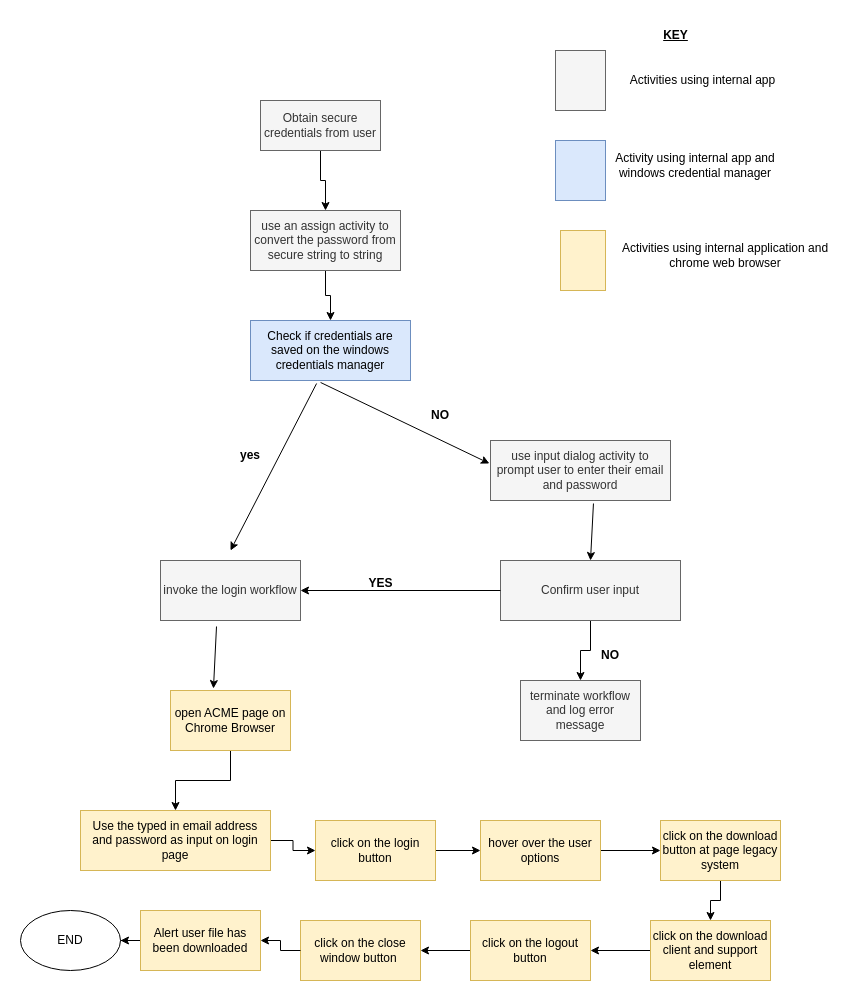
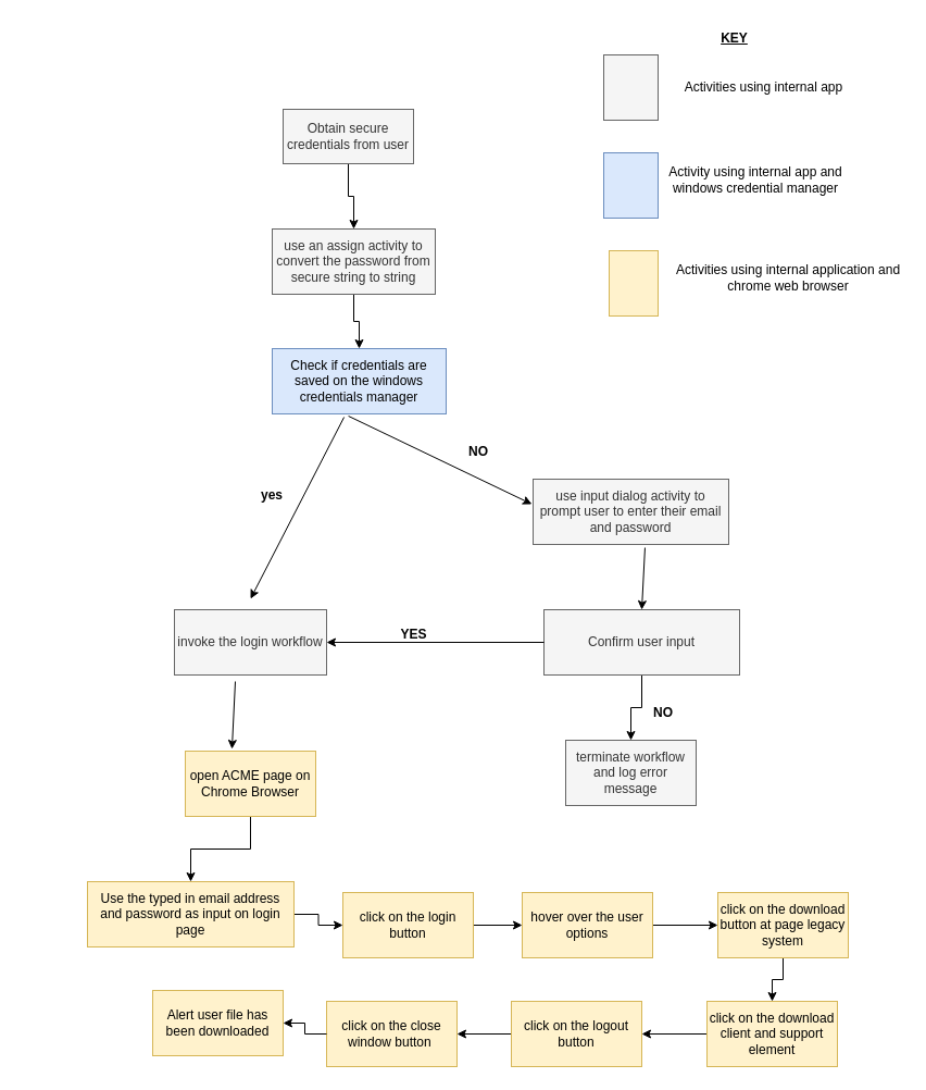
  <mxCell id="0" />
  <mxCell id="1" parent="0" />
  <mxCell id="2" value="" style="edgeStyle=orthogonalEdgeStyle;rounded=0;orthogonalLoop=1;jettySize=auto;html=1;" parent="1" source="3" target="5" edge="1"><mxGeometry relative="1" as="geometry" /></mxCell>
  <mxCell id="3" value="Obtain secure credentials from user" style="rounded=0;whiteSpace=wrap;html=1;fillColor=#f5f5f5;fontColor=#333333;strokeColor=#666666;" parent="1" vertex="1"><mxGeometry x="260" y="100" width="120" height="50" as="geometry" /></mxCell>
  <mxCell id="4" value="" style="edgeStyle=orthogonalEdgeStyle;rounded=0;orthogonalLoop=1;jettySize=auto;html=1;" parent="1" source="5" target="6" edge="1"><mxGeometry relative="1" as="geometry" /></mxCell>
  <mxCell id="5" value="use an assign activity to convert the password from secure string to string" style="rounded=0;whiteSpace=wrap;html=1;fillColor=#f5f5f5;fontColor=#333333;strokeColor=#666666;" parent="1" vertex="1"><mxGeometry x="250" y="210" width="150" height="60" as="geometry" /></mxCell>
  <mxCell id="6" value="Check if credentials are saved on the windows credentials manager" style="rounded=0;whiteSpace=wrap;html=1;fillColor=#dae8fc;strokeColor=#6c8ebf;" parent="1" vertex="1"><mxGeometry x="250" y="320" width="160" height="60" as="geometry" /></mxCell>
  <mxCell id="7" value="use input dialog activity to prompt user to enter their email and password" style="rounded=0;whiteSpace=wrap;html=1;fillColor=#f5f5f5;fontColor=#333333;strokeColor=#666666;" parent="1" vertex="1"><mxGeometry x="490" y="440" width="180" height="60" as="geometry" /></mxCell>
  <mxCell id="8" value="" style="edgeStyle=orthogonalEdgeStyle;rounded=0;orthogonalLoop=1;jettySize=auto;html=1;" parent="1" source="9" target="10" edge="1"><mxGeometry relative="1" as="geometry" /></mxCell>
  <mxCell id="9" value="Confirm user input" style="rounded=0;whiteSpace=wrap;html=1;fillColor=#f5f5f5;fontColor=#333333;strokeColor=#666666;" parent="1" vertex="1"><mxGeometry x="500" y="560" width="180" height="60" as="geometry" /></mxCell>
  <mxCell id="10" value="terminate workflow and log error message" style="rounded=0;whiteSpace=wrap;html=1;fillColor=#f5f5f5;fontColor=#333333;strokeColor=#666666;" parent="1" vertex="1"><mxGeometry x="520" y="680" width="120" height="60" as="geometry" /></mxCell>
  <mxCell id="11" value="invoke the login workflow" style="rounded=0;whiteSpace=wrap;html=1;fillColor=#f5f5f5;fontColor=#333333;strokeColor=#666666;" parent="1" vertex="1"><mxGeometry x="160" y="560" width="140" height="60" as="geometry" /></mxCell>
  <mxCell id="12" value="" style="edgeStyle=orthogonalEdgeStyle;rounded=0;orthogonalLoop=1;jettySize=auto;html=1;" parent="1" source="13" target="15" edge="1"><mxGeometry relative="1" as="geometry" /></mxCell>
  <mxCell id="13" value="open ACME page on Chrome Browser" style="rounded=0;whiteSpace=wrap;html=1;fillColor=#fff2cc;strokeColor=#d6b656;" parent="1" vertex="1"><mxGeometry x="170" y="690" width="120" height="60" as="geometry" /></mxCell>
  <mxCell id="14" value="" style="edgeStyle=orthogonalEdgeStyle;rounded=0;orthogonalLoop=1;jettySize=auto;html=1;" parent="1" source="15" target="17" edge="1"><mxGeometry relative="1" as="geometry" /></mxCell>
  <mxCell id="15" value="Use the typed in email address and password as input on login page" style="rounded=0;whiteSpace=wrap;html=1;fillColor=#fff2cc;strokeColor=#d6b656;" parent="1" vertex="1"><mxGeometry x="80" y="810" width="190" height="60" as="geometry" /></mxCell>
  <mxCell id="16" value="" style="edgeStyle=orthogonalEdgeStyle;rounded=0;orthogonalLoop=1;jettySize=auto;html=1;" parent="1" source="17" target="19" edge="1"><mxGeometry relative="1" as="geometry" /></mxCell>
  <mxCell id="17" value="click on the login button" style="rounded=0;whiteSpace=wrap;html=1;fillColor=#fff2cc;strokeColor=#d6b656;" parent="1" vertex="1"><mxGeometry x="315" y="820" width="120" height="60" as="geometry" /></mxCell>
  <mxCell id="18" value="" style="edgeStyle=orthogonalEdgeStyle;rounded=0;orthogonalLoop=1;jettySize=auto;html=1;" parent="1" source="19" target="23" edge="1"><mxGeometry relative="1" as="geometry" /></mxCell>
  <mxCell id="19" value="hover over the user options" style="rounded=0;whiteSpace=wrap;html=1;fillColor=#fff2cc;strokeColor=#d6b656;" parent="1" vertex="1"><mxGeometry x="480" y="820" width="120" height="60" as="geometry" /></mxCell>
  <mxCell id="20" value="" style="edgeStyle=orthogonalEdgeStyle;rounded=0;orthogonalLoop=1;jettySize=auto;html=1;" parent="1" source="21" target="25" edge="1"><mxGeometry relative="1" as="geometry" /></mxCell>
  <mxCell id="21" value="click on the download client and support element" style="rounded=0;whiteSpace=wrap;html=1;fillColor=#fff2cc;strokeColor=#d6b656;" parent="1" vertex="1"><mxGeometry x="650" y="920" width="120" height="60" as="geometry" /></mxCell>
  <mxCell id="22" value="" style="edgeStyle=orthogonalEdgeStyle;rounded=0;orthogonalLoop=1;jettySize=auto;html=1;" parent="1" source="23" target="21" edge="1"><mxGeometry relative="1" as="geometry" /></mxCell>
  <mxCell id="23" value="click on the download button at page legacy system" style="rounded=0;whiteSpace=wrap;html=1;fillColor=#fff2cc;strokeColor=#d6b656;" parent="1" vertex="1"><mxGeometry x="660" y="820" width="120" height="60" as="geometry" /></mxCell>
  <mxCell id="24" value="" style="edgeStyle=orthogonalEdgeStyle;rounded=0;orthogonalLoop=1;jettySize=auto;html=1;" parent="1" source="25" target="27" edge="1"><mxGeometry relative="1" as="geometry" /></mxCell>
  <mxCell id="25" value="click on the logout button" style="rounded=0;whiteSpace=wrap;html=1;fillColor=#fff2cc;strokeColor=#d6b656;" parent="1" vertex="1"><mxGeometry x="470" y="920" width="120" height="60" as="geometry" /></mxCell>
- <mxCell id="26" value="" style="edgeStyle=orthogonalEdgeStyle;rounded=0;orthogonalLoop=1;jettySize=auto;html=1;" parent="1" source="46" target="28" edge="1"><mxGeometry relative="1" as="geometry" /></mxCell>
  <mxCell id="27" value="click on the close window button&amp;nbsp;" style="rounded=0;whiteSpace=wrap;html=1;fillColor=#fff2cc;strokeColor=#d6b656;" parent="1" vertex="1"><mxGeometry x="300" y="920" width="120" height="60" as="geometry" /></mxCell>
- <mxCell id="28" value="END" style="ellipse;whiteSpace=wrap;html=1;" parent="1" vertex="1"><mxGeometry x="20" y="910" width="100" height="60" as="geometry" /></mxCell>
  <mxCell id="29" value="" style="endArrow=classic;html=1;rounded=0;exitX=0.413;exitY=1.05;exitDx=0;exitDy=0;exitPerimeter=0;" parent="1" source="6" edge="1"><mxGeometry width="50" height="50" relative="1" as="geometry"><mxPoint x="410" y="530" as="sourcePoint" /><mxPoint x="230" y="550" as="targetPoint" /></mxGeometry></mxCell>
  <mxCell id="30" value="" style="endArrow=classic;html=1;rounded=0;exitX=0.438;exitY=1.033;exitDx=0;exitDy=0;exitPerimeter=0;entryX=-0.006;entryY=0.383;entryDx=0;entryDy=0;entryPerimeter=0;" parent="1" source="6" target="7" edge="1"><mxGeometry width="50" height="50" relative="1" as="geometry"><mxPoint x="410" y="530" as="sourcePoint" /><mxPoint x="460" y="480" as="targetPoint" /></mxGeometry></mxCell>
  <mxCell id="31" value="" style="endArrow=classic;html=1;rounded=0;entryX=0.5;entryY=0;entryDx=0;entryDy=0;exitX=0.572;exitY=1.05;exitDx=0;exitDy=0;exitPerimeter=0;" parent="1" source="7" target="9" edge="1"><mxGeometry width="50" height="50" relative="1" as="geometry"><mxPoint x="410" y="630" as="sourcePoint" /><mxPoint x="460" y="580" as="targetPoint" /></mxGeometry></mxCell>
  <mxCell id="32" value="" style="endArrow=classic;html=1;rounded=0;entryX=0.358;entryY=-0.033;entryDx=0;entryDy=0;entryPerimeter=0;exitX=0.4;exitY=1.1;exitDx=0;exitDy=0;exitPerimeter=0;" parent="1" source="11" target="13" edge="1"><mxGeometry width="50" height="50" relative="1" as="geometry"><mxPoint x="410" y="630" as="sourcePoint" /><mxPoint x="460" y="580" as="targetPoint" /></mxGeometry></mxCell>
  <mxCell id="33" value="" style="endArrow=classic;html=1;rounded=0;entryX=1;entryY=0.5;entryDx=0;entryDy=0;exitX=0;exitY=0.5;exitDx=0;exitDy=0;" parent="1" source="9" target="11" edge="1"><mxGeometry width="50" height="50" relative="1" as="geometry"><mxPoint x="410" y="630" as="sourcePoint" /><mxPoint x="460" y="580" as="targetPoint" /></mxGeometry></mxCell>
  <mxCell id="34" value="&lt;b&gt;NO&lt;/b&gt;" style="text;html=1;strokeColor=none;fillColor=none;align=center;verticalAlign=middle;whiteSpace=wrap;rounded=0;" parent="1" vertex="1"><mxGeometry x="410" y="400" width="60" height="30" as="geometry" /></mxCell>
  <mxCell id="35" value="&lt;b&gt;yes&lt;/b&gt;" style="text;html=1;strokeColor=none;fillColor=none;align=center;verticalAlign=middle;whiteSpace=wrap;rounded=0;" parent="1" vertex="1"><mxGeometry x="220" y="440" width="60" height="30" as="geometry" /></mxCell>
  <mxCell id="36" value="&lt;b&gt;YES&lt;/b&gt;" style="text;html=1;align=center;verticalAlign=middle;resizable=0;points=[];autosize=1;strokeColor=none;fillColor=none;" parent="1" vertex="1"><mxGeometry x="355" y="568" width="50" height="30" as="geometry" /></mxCell>
  <mxCell id="37" value="&lt;b&gt;NO&lt;/b&gt;" style="text;html=1;strokeColor=none;fillColor=none;align=center;verticalAlign=middle;whiteSpace=wrap;rounded=0;" parent="1" vertex="1"><mxGeometry x="580" y="640" width="60" height="30" as="geometry" /></mxCell>
  <mxCell id="38" value="" style="rounded=0;whiteSpace=wrap;html=1;fillColor=#f5f5f5;fontColor=#333333;strokeColor=#666666;" parent="1" vertex="1"><mxGeometry x="555" y="50" width="50" height="60" as="geometry" /></mxCell>
  <mxCell id="39" value="&lt;b&gt;&lt;u&gt;KEY&lt;/u&gt;&lt;/b&gt;" style="text;html=1;align=center;verticalAlign=middle;resizable=0;points=[];autosize=1;strokeColor=none;fillColor=none;" parent="1" vertex="1"><mxGeometry x="650" y="20" width="50" height="30" as="geometry" /></mxCell>
  <mxCell id="40" value="Activities using internal app" style="text;html=1;strokeColor=none;fillColor=none;align=center;verticalAlign=middle;whiteSpace=wrap;rounded=0;" parent="1" vertex="1"><mxGeometry x="625" y="65" width="155" height="30" as="geometry" /></mxCell>
  <mxCell id="41" value="" style="rounded=0;whiteSpace=wrap;html=1;fillColor=#dae8fc;strokeColor=#6c8ebf;" parent="1" vertex="1"><mxGeometry x="555" y="140" width="50" height="60" as="geometry" /></mxCell>
  <mxCell id="42" value="Activity using internal app and windows credential manager" style="text;html=1;strokeColor=none;fillColor=none;align=center;verticalAlign=middle;whiteSpace=wrap;rounded=0;" parent="1" vertex="1"><mxGeometry x="590" y="150" width="210" height="30" as="geometry" /></mxCell>
  <mxCell id="43" value="" style="rounded=0;whiteSpace=wrap;html=1;fillColor=#fff2cc;strokeColor=#d6b656;" parent="1" vertex="1"><mxGeometry x="560" y="230" width="45" height="60" as="geometry" /></mxCell>
  <mxCell id="44" value="Activities using internal application and chrome web browser" style="text;html=1;strokeColor=none;fillColor=none;align=center;verticalAlign=middle;whiteSpace=wrap;rounded=0;" parent="1" vertex="1"><mxGeometry x="620" y="240" width="210" height="30" as="geometry" /></mxCell>
  <mxCell id="45" value="" style="edgeStyle=orthogonalEdgeStyle;rounded=0;orthogonalLoop=1;jettySize=auto;html=1;" edge="1" parent="1" source="27" target="46"><mxGeometry relative="1" as="geometry"><mxPoint x="300" y="950" as="sourcePoint" /><mxPoint x="190" y="950" as="targetPoint" /></mxGeometry></mxCell>
  <mxCell id="46" value="Alert user file has been downloaded" style="rounded=0;whiteSpace=wrap;html=1;fillColor=#fff2cc;strokeColor=#d6b656;" vertex="1" parent="1"><mxGeometry x="140" y="910" width="120" height="60" as="geometry" /></mxCell>
